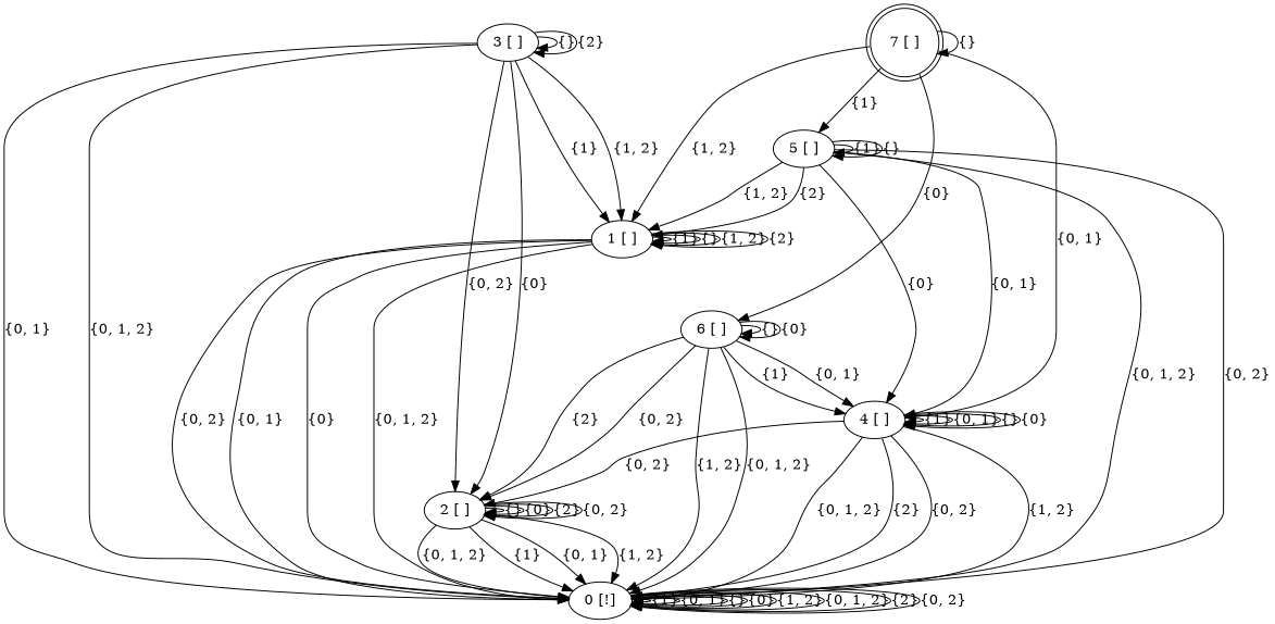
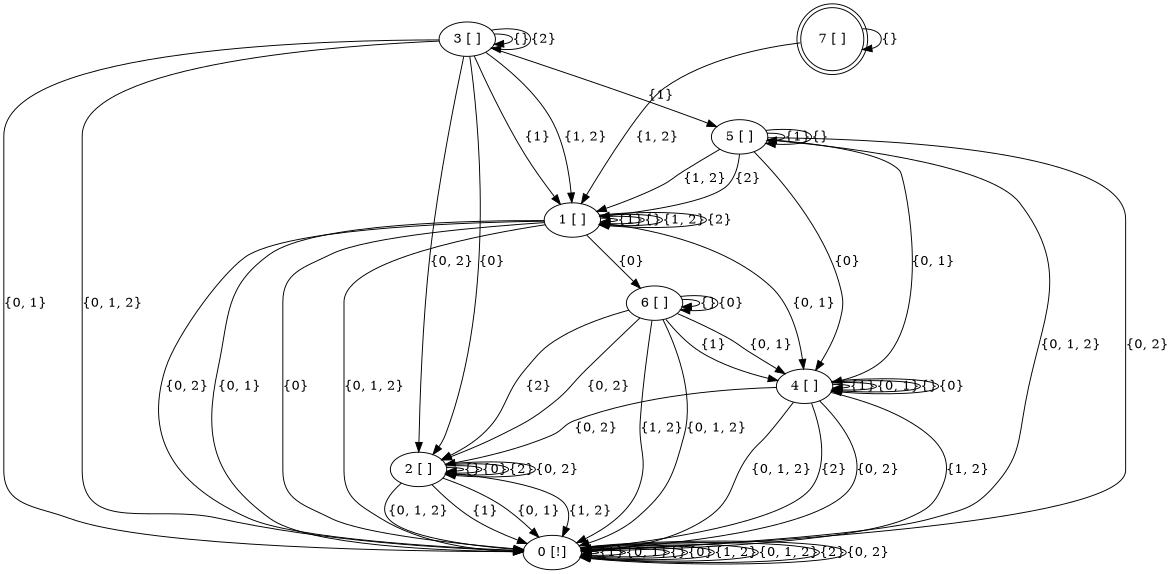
  digraph {
    node [shape=ellipse]
    n1 [label="0 [!]"]
    n2 [label="1 [ ]"]
    n3 [label="2 [ ]"]
    n4 [label="3 [ ]"]
    n5 [label="4 [ ]"]
    n6 [label="5 [ ]"]
    n7 [label="6 [ ]"]
    n8 [label="7 [ ]" shape=doublecircle]
    n1 -> n1 [label="{1}"]
    n1 -> n1 [label="{0, 1}"]
    n1 -> n1 [label="{}"]
    n1 -> n1 [label="{0}"]
    n1 -> n1 [label="{1, 2}"]
    n1 -> n1 [label="{0, 1, 2}"]
    n1 -> n1 [label="{2}"]
    n1 -> n1 [label="{0, 2}"]
    n2 -> n1 [label="{0, 1}"]
    n2 -> n1 [label="{0}"]
    n2 -> n1 [label="{0, 1, 2}"]
    n2 -> n1 [label="{0, 2}"]
    n2 -> n2 [label="{1}"]
    n2 -> n2 [label="{}"]
    n2 -> n2 [label="{1, 2}"]
    n2 -> n2 [label="{2}"]
    n3 -> n1 [label="{1}"]
    n3 -> n1 [label="{0, 1}"]
    n3 -> n1 [label="{1, 2}"]
    n3 -> n1 [label="{0, 1, 2}"]
    n3 -> n3 [label="{}"]
    n3 -> n3 [label="{0}"]
    n3 -> n3 [label="{2}"]
    n3 -> n3 [label="{0, 2}"]
    n4 -> n1 [label="{0, 1}"]
    n4 -> n1 [label="{0, 1, 2}"]
    n4 -> n2 [label="{1}"]
    n4 -> n2 [label="{1, 2}"]
    n4 -> n3 [label="{0}"]
    n4 -> n3 [label="{0, 2}"]
    n4 -> n4 [label="{}"]
    n4 -> n4 [label="{2}"]
    n5 -> n1 [label="{1, 2}"]
    n5 -> n1 [label="{0, 1, 2}"]
    n5 -> n1 [label="{2}"]
    n5 -> n1 [label="{0, 2}"]
    n5 -> n3 [label="{0, 2}"]
    n5 -> n5 [label="{1}"]
    n5 -> n5 [label="{0, 1}"]
    n5 -> n5 [label="{}"]
    n5 -> n5 [label="{0}"]
    n6 -> n1 [label="{0, 1, 2}"]
    n6 -> n1 [label="{0, 2}"]
    n6 -> n2 [label="{1, 2}"]
    n6 -> n2 [label="{2}"]
    n6 -> n5 [label="{0, 1}"]
    n6 -> n5 [label="{0}"]
    n6 -> n6 [label="{1}"]
    n6 -> n6 [label="{}"]
    n7 -> n1 [label="{1, 2}"]
    n7 -> n1 [label="{0, 1, 2}"]
    n7 -> n3 [label="{2}"]
    n7 -> n3 [label="{0, 2}"]
    n7 -> n5 [label="{1}"]
    n7 -> n5 [label="{0, 1}"]
    n7 -> n7 [label="{}"]
    n7 -> n7 [label="{0}"]
    n8 -> n2 [label="{1, 2}"]
-   n8 -> n5 [label="{0, 1}"]
-   n8 -> n6 [label="{1}"]
-   n8 -> n7 [label="{0}"]
+   n2 -> n5 [label="{0, 1}"]
+   n4 -> n6 [label="{1}"]
+   n2 -> n7 [label="{0}"]
    n8 -> n8 [label="{}"]
  }
